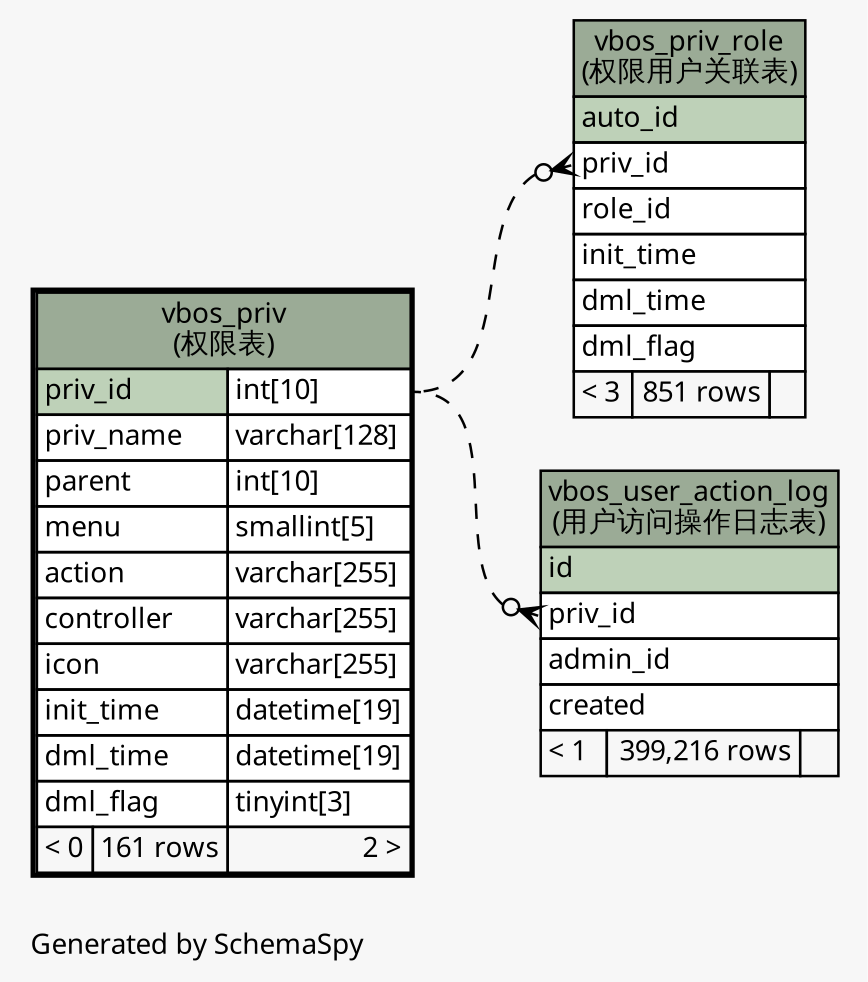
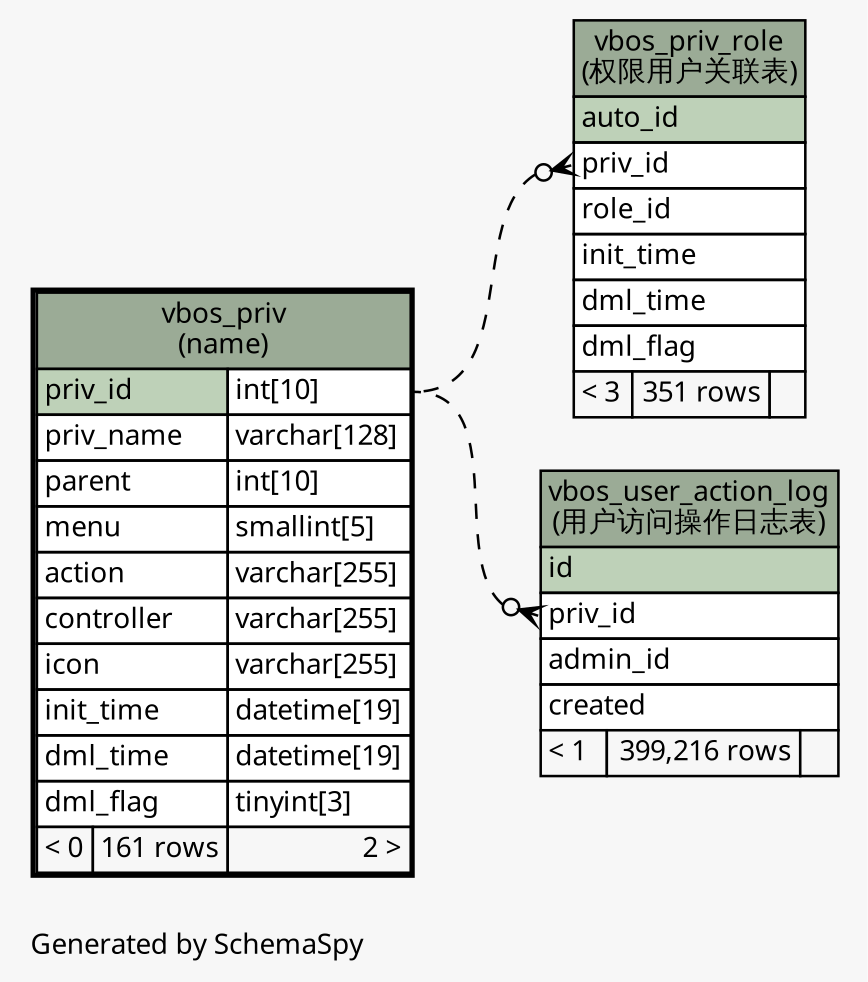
  digraph {
    bgcolor="#f7f7f7"
    fontname="Microsoft YaHei"
    fontsize=11
    label="\nGenerated by SchemaSpy"
    labeljust=l
    nodesep=0.18
    rankdir=RL
    ranksep=0.46
    node [fontname="Microsoft YaHei" fontsize=11 shape=plaintext]
    edge [arrowhead=none arrowsize=0.8 arrowtail=crowodot dir=back headport="priv_id.type:e" style=dashed tailport="priv_id:w"]
-   n1 [label=<     <TABLE BORDER="0" CELLBORDER="1" CELLSPACING="0" BGCOLOR="#ffffff">       <TR><TD COLSPAN="3" BGCOLOR="#9bab96" ALIGN="CENTER">vbos_priv_role<br/>(权限用户关联表)</TD></TR>       <TR><TD PORT="auto_id" COLSPAN="3" BGCOLOR="#bed1b8" ALIGN="LEFT">auto_id</TD></TR>       <TR><TD PORT="priv_id" COLSPAN="3" ALIGN="LEFT">priv_id</TD></TR>       <TR><TD PORT="role_id" COLSPAN="3" ALIGN="LEFT">role_id</TD></TR>       <TR><TD PORT="init_time" COLSPAN="3" ALIGN="LEFT">init_time</TD></TR>       <TR><TD PORT="dml_time" COLSPAN="3" ALIGN="LEFT">dml_time</TD></TR>       <TR><TD PORT="dml_flag" COLSPAN="3" ALIGN="LEFT">dml_flag</TD></TR>       <TR><TD ALIGN="LEFT" BGCOLOR="#f7f7f7">&lt; 3</TD><TD ALIGN="RIGHT" BGCOLOR="#f7f7f7">851 rows</TD><TD ALIGN="RIGHT" BGCOLOR="#f7f7f7">  </TD></TR>     </TABLE>>]
-   n2 [label=<     <TABLE BORDER="2" CELLBORDER="1" CELLSPACING="0" BGCOLOR="#ffffff">       <TR><TD COLSPAN="3" BGCOLOR="#9bab96" ALIGN="CENTER">vbos_priv<br/>(权限表)</TD></TR>       <TR><TD PORT="priv_id" COLSPAN="2" BGCOLOR="#bed1b8" ALIGN="LEFT">priv_id</TD><TD PORT="priv_id.type" ALIGN="LEFT">int[10]</TD></TR>       <TR><TD PORT="priv_name" COLSPAN="2" ALIGN="LEFT">priv_name</TD><TD PORT="priv_name.type" ALIGN="LEFT">varchar[128]</TD></TR>       <TR><TD PORT="parent" COLSPAN="2" ALIGN="LEFT">parent</TD><TD PORT="parent.type" ALIGN="LEFT">int[10]</TD></TR>       <TR><TD PORT="menu" COLSPAN="2" ALIGN="LEFT">menu</TD><TD PORT="menu.type" ALIGN="LEFT">smallint[5]</TD></TR>       <TR><TD PORT="action" COLSPAN="2" ALIGN="LEFT">action</TD><TD PORT="action.type" ALIGN="LEFT">varchar[255]</TD></TR>       <TR><TD PORT="controller" COLSPAN="2" ALIGN="LEFT">controller</TD><TD PORT="controller.type" ALIGN="LEFT">varchar[255]</TD></TR>       <TR><TD PORT="icon" COLSPAN="2" ALIGN="LEFT">icon</TD><TD PORT="icon.type" ALIGN="LEFT">varchar[255]</TD></TR>       <TR><TD PORT="init_time" COLSPAN="2" ALIGN="LEFT">init_time</TD><TD PORT="init_time.type" ALIGN="LEFT">datetime[19]</TD></TR>       <TR><TD PORT="dml_time" COLSPAN="2" ALIGN="LEFT">dml_time</TD><TD PORT="dml_time.type" ALIGN="LEFT">datetime[19]</TD></TR>       <TR><TD PORT="dml_flag" COLSPAN="2" ALIGN="LEFT">dml_flag</TD><TD PORT="dml_flag.type" ALIGN="LEFT">tinyint[3]</TD></TR>       <TR><TD ALIGN="LEFT" BGCOLOR="#f7f7f7">&lt; 0</TD><TD ALIGN="RIGHT" BGCOLOR="#f7f7f7">161 rows</TD><TD ALIGN="RIGHT" BGCOLOR="#f7f7f7">2 &gt;</TD></TR>     </TABLE>>]
+   n1 [label=<     <TABLE BORDER="0" CELLBORDER="1" CELLSPACING="0" BGCOLOR="#ffffff">       <TR><TD COLSPAN="3" BGCOLOR="#9bab96" ALIGN="CENTER">vbos_priv_role<br/>(权限用户关联表)</TD></TR>       <TR><TD PORT="auto_id" COLSPAN="3" BGCOLOR="#bed1b8" ALIGN="LEFT">auto_id</TD></TR>       <TR><TD PORT="priv_id" COLSPAN="3" ALIGN="LEFT">priv_id</TD></TR>       <TR><TD PORT="role_id" COLSPAN="3" ALIGN="LEFT">role_id</TD></TR>       <TR><TD PORT="init_time" COLSPAN="3" ALIGN="LEFT">init_time</TD></TR>       <TR><TD PORT="dml_time" COLSPAN="3" ALIGN="LEFT">dml_time</TD></TR>       <TR><TD PORT="dml_flag" COLSPAN="3" ALIGN="LEFT">dml_flag</TD></TR>       <TR><TD ALIGN="LEFT" BGCOLOR="#f7f7f7">&lt; 3</TD><TD ALIGN="RIGHT" BGCOLOR="#f7f7f7">351 rows</TD><TD ALIGN="RIGHT" BGCOLOR="#f7f7f7">  </TD></TR>     </TABLE>>]
+   n2 [label=<     <TABLE BORDER="2" CELLBORDER="1" CELLSPACING="0" BGCOLOR="#ffffff">       <TR><TD COLSPAN="3" BGCOLOR="#9bab96" ALIGN="CENTER">vbos_priv<br/>(name)</TD></TR>       <TR><TD PORT="priv_id" COLSPAN="2" BGCOLOR="#bed1b8" ALIGN="LEFT">priv_id</TD><TD PORT="priv_id.type" ALIGN="LEFT">int[10]</TD></TR>       <TR><TD PORT="priv_name" COLSPAN="2" ALIGN="LEFT">priv_name</TD><TD PORT="priv_name.type" ALIGN="LEFT">varchar[128]</TD></TR>       <TR><TD PORT="parent" COLSPAN="2" ALIGN="LEFT">parent</TD><TD PORT="parent.type" ALIGN="LEFT">int[10]</TD></TR>       <TR><TD PORT="menu" COLSPAN="2" ALIGN="LEFT">menu</TD><TD PORT="menu.type" ALIGN="LEFT">smallint[5]</TD></TR>       <TR><TD PORT="action" COLSPAN="2" ALIGN="LEFT">action</TD><TD PORT="action.type" ALIGN="LEFT">varchar[255]</TD></TR>       <TR><TD PORT="controller" COLSPAN="2" ALIGN="LEFT">controller</TD><TD PORT="controller.type" ALIGN="LEFT">varchar[255]</TD></TR>       <TR><TD PORT="icon" COLSPAN="2" ALIGN="LEFT">icon</TD><TD PORT="icon.type" ALIGN="LEFT">varchar[255]</TD></TR>       <TR><TD PORT="init_time" COLSPAN="2" ALIGN="LEFT">init_time</TD><TD PORT="init_time.type" ALIGN="LEFT">datetime[19]</TD></TR>       <TR><TD PORT="dml_time" COLSPAN="2" ALIGN="LEFT">dml_time</TD><TD PORT="dml_time.type" ALIGN="LEFT">datetime[19]</TD></TR>       <TR><TD PORT="dml_flag" COLSPAN="2" ALIGN="LEFT">dml_flag</TD><TD PORT="dml_flag.type" ALIGN="LEFT">tinyint[3]</TD></TR>       <TR><TD ALIGN="LEFT" BGCOLOR="#f7f7f7">&lt; 0</TD><TD ALIGN="RIGHT" BGCOLOR="#f7f7f7">161 rows</TD><TD ALIGN="RIGHT" BGCOLOR="#f7f7f7">2 &gt;</TD></TR>     </TABLE>>]
    n3 [label=<     <TABLE BORDER="0" CELLBORDER="1" CELLSPACING="0" BGCOLOR="#ffffff">       <TR><TD COLSPAN="3" BGCOLOR="#9bab96" ALIGN="CENTER">vbos_user_action_log<br/>(用户访问操作日志表)</TD></TR>       <TR><TD PORT="id" COLSPAN="3" BGCOLOR="#bed1b8" ALIGN="LEFT">id</TD></TR>       <TR><TD PORT="priv_id" COLSPAN="3" ALIGN="LEFT">priv_id</TD></TR>       <TR><TD PORT="admin_id" COLSPAN="3" ALIGN="LEFT">admin_id</TD></TR>       <TR><TD PORT="created" COLSPAN="3" ALIGN="LEFT">created</TD></TR>       <TR><TD ALIGN="LEFT" BGCOLOR="#f7f7f7">&lt; 1</TD><TD ALIGN="RIGHT" BGCOLOR="#f7f7f7">399,216 rows</TD><TD ALIGN="RIGHT" BGCOLOR="#f7f7f7">  </TD></TR>     </TABLE>>]
    n1 -> n2
    n3 -> n2
  }
